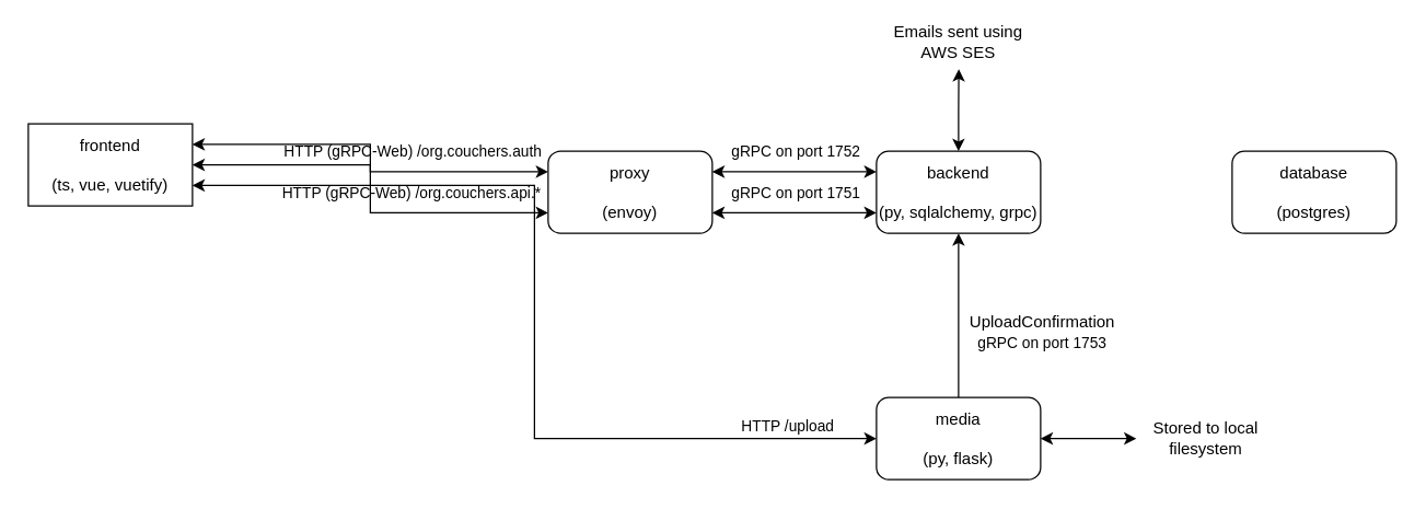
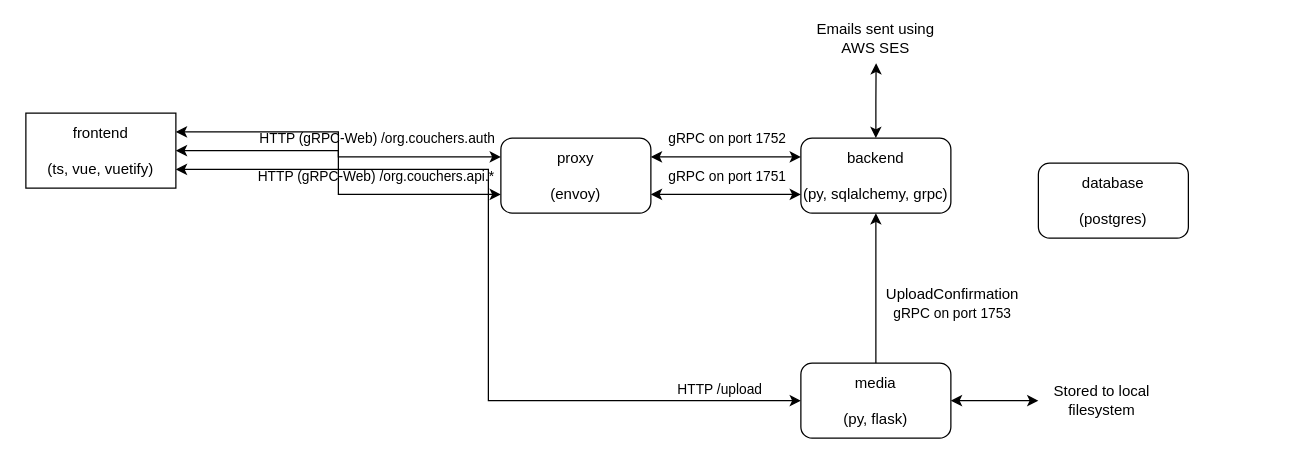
  <mxCell id="0" />
  <mxCell id="1" parent="0" />
  <mxCell id="2" style="edgeStyle=orthogonalEdgeStyle;rounded=0;orthogonalLoop=1;jettySize=auto;html=1;exitX=0.5;exitY=0;exitDx=0;exitDy=0;startArrow=classic;startFill=1;" edge="1" parent="1" source="3"><mxGeometry relative="1" as="geometry"><mxPoint x="700.176" y="50" as="targetPoint" /></mxGeometry></mxCell>
  <mxCell id="3" value="&lt;div&gt;backend&lt;/div&gt;&lt;div&gt;&lt;br&gt;&lt;/div&gt;&lt;div&gt;(py, sqlalchemy, grpc)&lt;br&gt;&lt;/div&gt;" style="rounded=1;whiteSpace=wrap;html=1;" vertex="1" parent="1"><mxGeometry x="640" y="110" width="120" height="60" as="geometry" /></mxCell>
  <mxCell id="4" style="edgeStyle=orthogonalEdgeStyle;rounded=0;orthogonalLoop=1;jettySize=auto;html=1;exitX=1;exitY=0.75;exitDx=0;exitDy=0;entryX=0;entryY=0.5;entryDx=0;entryDy=0;startArrow=classic;startFill=1;labelBackgroundColor=none;" edge="1" parent="1" source="10" target="14"><mxGeometry relative="1" as="geometry" /></mxCell>
  <mxCell id="5" value="HTTP /upload" style="edgeLabel;html=1;align=center;verticalAlign=middle;resizable=0;points=[];labelBackgroundColor=none;" vertex="1" connectable="0" parent="4"><mxGeometry x="0.929" y="-3" relative="1" as="geometry"><mxPoint x="-42" y="-13" as="offset" /></mxGeometry></mxCell>
  <mxCell id="6" style="edgeStyle=orthogonalEdgeStyle;rounded=0;orthogonalLoop=1;jettySize=auto;html=1;exitX=1;exitY=0.25;exitDx=0;exitDy=0;entryX=0;entryY=0.25;entryDx=0;entryDy=0;startArrow=classic;startFill=1;" edge="1" parent="1" source="10" target="19"><mxGeometry relative="1" as="geometry" /></mxCell>
  <mxCell id="7" value="HTTP (gRPC-Web) /org.couchers.auth" style="edgeLabel;html=1;align=center;verticalAlign=middle;resizable=0;points=[];labelBackgroundColor=none;" vertex="1" connectable="0" parent="6"><mxGeometry x="0.807" y="-5" relative="1" as="geometry"><mxPoint x="-72.35" y="-20" as="offset" /></mxGeometry></mxCell>
  <mxCell id="8" style="edgeStyle=orthogonalEdgeStyle;rounded=0;orthogonalLoop=1;jettySize=auto;html=1;exitX=1;exitY=0.5;exitDx=0;exitDy=0;entryX=0;entryY=0.75;entryDx=0;entryDy=0;startArrow=classic;startFill=1;" edge="1" parent="1" source="10" target="19"><mxGeometry relative="1" as="geometry" /></mxCell>
  <mxCell id="9" value="HTTP (gRPC-Web) /org.couchers.api.*" style="edgeLabel;html=1;align=center;verticalAlign=middle;resizable=0;points=[];labelBackgroundColor=none;" vertex="1" connectable="0" parent="8"><mxGeometry x="0.843" y="2" relative="1" as="geometry"><mxPoint x="-77.88" y="-13" as="offset" /></mxGeometry></mxCell>
  <mxCell id="10" value="&lt;div&gt;frontend&lt;/div&gt;&lt;div&gt;&lt;br&gt;&lt;/div&gt;(ts, vue, vuetify)" style="rounded=0;whiteSpace=wrap;html=1;" vertex="1" parent="1"><mxGeometry x="20" y="90" width="120" height="60" as="geometry" /></mxCell>
  <mxCell id="11" style="edgeStyle=orthogonalEdgeStyle;rounded=0;orthogonalLoop=1;jettySize=auto;html=1;exitX=0.5;exitY=0;exitDx=0;exitDy=0;entryX=0.5;entryY=1;entryDx=0;entryDy=0;startArrow=none;startFill=0;" edge="1" parent="1" source="14" target="3"><mxGeometry relative="1" as="geometry" /></mxCell>
  <mxCell id="12" value="&lt;div&gt;&lt;div style=&quot;color: rgb(0, 0, 0); font-weight: normal; font-size: 12px; line-height: 18px;&quot;&gt;&lt;div&gt;&lt;span style=&quot;color: #000000&quot;&gt;UploadConfirmation&lt;/span&gt;&lt;/div&gt;&lt;/div&gt;&lt;/div&gt;&lt;div&gt;gRPC on port 1753&lt;/div&gt;" style="edgeLabel;html=1;align=center;verticalAlign=middle;resizable=0;points=[];labelBackgroundColor=none;" vertex="1" connectable="0" parent="11"><mxGeometry x="-0.167" y="-3" relative="1" as="geometry"><mxPoint x="57" as="offset" /></mxGeometry></mxCell>
  <mxCell id="13" style="edgeStyle=orthogonalEdgeStyle;rounded=0;orthogonalLoop=1;jettySize=auto;html=1;exitX=1;exitY=0.5;exitDx=0;exitDy=0;startArrow=classic;startFill=1;" edge="1" parent="1" source="14"><mxGeometry relative="1" as="geometry"><mxPoint x="830" y="320" as="targetPoint" /></mxGeometry></mxCell>
  <mxCell id="14" value="&lt;div&gt;media&lt;/div&gt;&lt;div&gt;&lt;br&gt;&lt;/div&gt;&lt;div&gt;(py, flask)&lt;br&gt;&lt;/div&gt;" style="rounded=1;whiteSpace=wrap;html=1;" vertex="1" parent="1"><mxGeometry x="640" y="290" width="120" height="60" as="geometry" /></mxCell>
  <mxCell id="15" style="edgeStyle=orthogonalEdgeStyle;rounded=0;orthogonalLoop=1;jettySize=auto;html=1;exitX=1;exitY=0.25;exitDx=0;exitDy=0;entryX=0;entryY=0.25;entryDx=0;entryDy=0;startArrow=classic;startFill=1;labelBackgroundColor=none;" edge="1" parent="1" source="19" target="3"><mxGeometry relative="1" as="geometry" /></mxCell>
  <mxCell id="16" value="gRPC on port 1752" style="edgeLabel;html=1;align=center;verticalAlign=middle;resizable=0;points=[];labelBackgroundColor=none;" vertex="1" connectable="0" parent="15"><mxGeometry x="0.333" y="-3" relative="1" as="geometry"><mxPoint x="-20" y="-18" as="offset" /></mxGeometry></mxCell>
  <mxCell id="17" style="edgeStyle=orthogonalEdgeStyle;rounded=0;orthogonalLoop=1;jettySize=auto;html=1;exitX=1;exitY=0.75;exitDx=0;exitDy=0;entryX=0;entryY=0.75;entryDx=0;entryDy=0;startArrow=classic;startFill=1;labelBackgroundColor=none;" edge="1" parent="1" source="19" target="3"><mxGeometry relative="1" as="geometry" /></mxCell>
  <mxCell id="18" value="gRPC on port 1751" style="edgeLabel;html=1;align=center;verticalAlign=middle;resizable=0;points=[];labelBackgroundColor=none;" vertex="1" connectable="0" parent="17"><mxGeometry x="0.317" y="1" relative="1" as="geometry"><mxPoint x="-19" y="-14" as="offset" /></mxGeometry></mxCell>
  <mxCell id="19" value="&lt;div&gt;proxy&lt;/div&gt;&lt;div&gt;&lt;br&gt;&lt;/div&gt;&lt;div&gt;(envoy)&lt;br&gt;&lt;/div&gt;" style="rounded=1;whiteSpace=wrap;html=1;" vertex="1" parent="1"><mxGeometry x="400" y="110" width="120" height="60" as="geometry" /></mxCell>
- <mxCell id="20" value="&lt;div&gt;database&lt;/div&gt;&lt;div&gt;&lt;br&gt;&lt;/div&gt;&lt;div&gt;(postgres)&lt;br&gt;&lt;/div&gt;" style="rounded=1;whiteSpace=wrap;html=1;" vertex="1" parent="1"><mxGeometry x="900" y="110" width="120" height="60" as="geometry" /></mxCell>
+ <mxCell id="20" value="&lt;div&gt;database&lt;/div&gt;&lt;div&gt;&lt;br&gt;&lt;/div&gt;&lt;div&gt;(postgres)&lt;br&gt;&lt;/div&gt;" style="rounded=1;whiteSpace=wrap;html=1;" vertex="1" parent="1"><mxGeometry x="830" y="130" width="120" height="60" as="geometry" /></mxCell>
  <mxCell id="21" value="Stored to local filesystem" style="text;html=1;strokeColor=none;fillColor=none;align=center;verticalAlign=middle;whiteSpace=wrap;rounded=0;labelBackgroundColor=none;" vertex="1" parent="1"><mxGeometry x="840" y="310" width="82" height="20" as="geometry" /></mxCell>
  <mxCell id="22" value="Emails sent using AWS SES" style="text;html=1;strokeColor=none;fillColor=none;align=center;verticalAlign=middle;whiteSpace=wrap;rounded=0;labelBackgroundColor=none;" vertex="1" parent="1"><mxGeometry x="650" y="20" width="100" height="20" as="geometry" /></mxCell>
